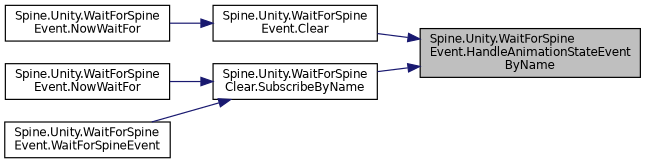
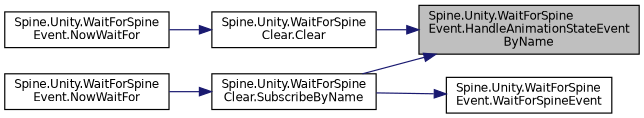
  digraph {
    rankdir=RL
    node [color=black fillcolor=white fontname=Helvetica fontsize=10 shape=record style=filled]
    edge [color=midnightblue dir=back fontname=Helvetica fontsize=10 labelfontname=Helvetica labelfontsize=10 style=solid]
    n1 [fillcolor=grey75 fontcolor=black height=0.2 label="Spine.Unity.WaitForSpine\lEvent.HandleAnimationStateEvent\lByName" width=0.4]
-   n2 [height=0.2 label="Spine.Unity.WaitForSpine\lEvent.Clear" width=0.4]
+   n2 [height=0.2 label="Spine.Unity.WaitForSpine\lClear.Clear" width=0.4]
    n3 [height=0.2 label="Spine.Unity.WaitForSpine\lClear.SubscribeByName" width=0.4]
    n4 [height=0.2 label="Spine.Unity.WaitForSpine\lEvent.NowWaitFor" width=0.4]
    n5 [height=0.2 label="Spine.Unity.WaitForSpine\lEvent.NowWaitFor" width=0.4]
    n6 [height=0.2 label="Spine.Unity.WaitForSpine\lEvent.WaitForSpineEvent" width=0.4]
    n1 -> n2
    n1 -> n3
    n2 -> n4
    n3 -> n5
-   n3 -> n6
+   n6 -> n3
  }
